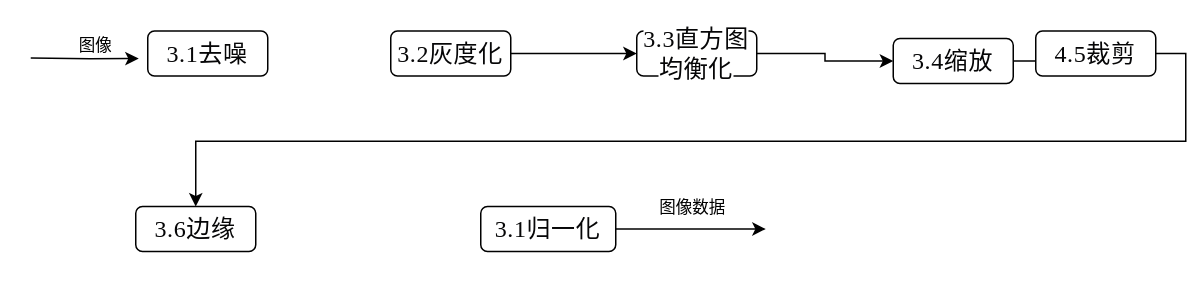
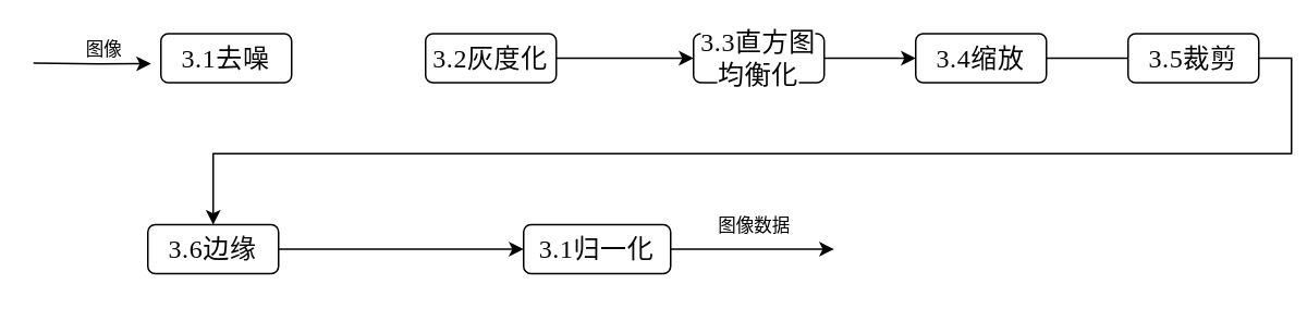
  <mxCell id="0" />
  <mxCell id="1" parent="0" />
  <mxCell id="2" value="&lt;span style=&quot;color: rgb(6, 6, 7); font-family: 宋体; font-size: 16px; letter-spacing: 0.4px; background-color: rgb(255, 255, 255);&quot;&gt;3.1去噪&lt;/span&gt;" style="rounded=1;whiteSpace=wrap;html=1;" vertex="1" parent="1"><mxGeometry x="98" y="20" width="80" height="30" as="geometry" /></mxCell>
  <mxCell id="3" style="edgeStyle=orthogonalEdgeStyle;rounded=0;orthogonalLoop=1;jettySize=auto;html=1;exitX=1;exitY=0.5;exitDx=0;exitDy=0;" edge="1" parent="1" source="4" target="6"><mxGeometry relative="1" as="geometry" /></mxCell>
  <mxCell id="4" value="&lt;span style=&quot;color: rgb(6, 6, 7); font-family: 宋体; font-size: 16px; letter-spacing: 0.4px; background-color: rgb(255, 255, 255);&quot;&gt;3.2灰度化&lt;/span&gt;" style="rounded=1;whiteSpace=wrap;html=1;" vertex="1" parent="1"><mxGeometry x="260" y="20" width="80" height="30" as="geometry" /></mxCell>
  <mxCell id="5" style="edgeStyle=orthogonalEdgeStyle;rounded=0;orthogonalLoop=1;jettySize=auto;html=1;exitX=1;exitY=0.5;exitDx=0;exitDy=0;" edge="1" parent="1" source="6" target="10"><mxGeometry relative="1" as="geometry" /></mxCell>
  <mxCell id="6" value="&lt;span style=&quot;color: rgb(6, 6, 7); font-family: 宋体; font-size: 16px; letter-spacing: 0.4px; background-color: rgb(255, 255, 255);&quot;&gt;3.3直方图均衡化&lt;/span&gt;" style="rounded=1;whiteSpace=wrap;html=1;" vertex="1" parent="1"><mxGeometry x="424" y="20" width="80" height="30" as="geometry" /></mxCell>
+ <mxCell id="7" style="edgeStyle=orthogonalEdgeStyle;rounded=0;orthogonalLoop=1;jettySize=auto;html=1;exitX=1;exitY=0.5;exitDx=0;exitDy=0;entryX=0;entryY=0.5;entryDx=0;entryDy=0;" edge="1" parent="1" source="8" target="15"><mxGeometry relative="1" as="geometry" /></mxCell>
  <mxCell id="8" value="&lt;span style=&quot;color: rgb(6, 6, 7); font-family: 宋体; font-size: 16px; letter-spacing: 0.4px; background-color: rgb(255, 255, 255);&quot;&gt;3.6边缘&lt;/span&gt;" style="rounded=1;whiteSpace=wrap;html=1;" vertex="1" parent="1"><mxGeometry x="90" y="137" width="80" height="30" as="geometry" /></mxCell>
  <mxCell id="9" style="edgeStyle=orthogonalEdgeStyle;rounded=0;orthogonalLoop=1;jettySize=auto;html=1;exitX=1;exitY=0.5;exitDx=0;exitDy=0;endArrow=none;" edge="1" parent="1" source="10" target="12"><mxGeometry relative="1" as="geometry" /></mxCell>
- <mxCell id="10" value="&lt;span style=&quot;color: rgb(6, 6, 7); font-family: 宋体; font-size: 16px; letter-spacing: 0.4px; background-color: rgb(255, 255, 255);&quot;&gt;3.4缩放&lt;/span&gt;" style="rounded=1;whiteSpace=wrap;html=1;" vertex="1" parent="1"><mxGeometry x="595" y="25" width="80" height="30" as="geometry" /></mxCell>
+ <mxCell id="10" value="&lt;span style=&quot;color: rgb(6, 6, 7); font-family: 宋体; font-size: 16px; letter-spacing: 0.4px; background-color: rgb(255, 255, 255);&quot;&gt;3.4缩放&lt;/span&gt;" style="rounded=1;whiteSpace=wrap;html=1;" vertex="1" parent="1"><mxGeometry x="560" y="20" width="80" height="30" as="geometry" /></mxCell>
  <mxCell id="11" style="edgeStyle=orthogonalEdgeStyle;rounded=0;orthogonalLoop=1;jettySize=auto;html=1;exitX=1;exitY=0.5;exitDx=0;exitDy=0;entryX=0.5;entryY=0;entryDx=0;entryDy=0;" edge="1" parent="1" source="12" target="8"><mxGeometry relative="1" as="geometry" /></mxCell>
- <mxCell id="12" value="&lt;span style=&quot;color: rgb(6, 6, 7); font-family: 宋体; font-size: 16px; letter-spacing: 0.4px; background-color: rgb(255, 255, 255);&quot;&gt;4.5裁剪&lt;/span&gt;" style="rounded=1;whiteSpace=wrap;html=1;" vertex="1" parent="1"><mxGeometry x="690" y="20" width="80" height="30" as="geometry" /></mxCell>
+ <mxCell id="12" value="&lt;span style=&quot;color: rgb(6, 6, 7); font-family: 宋体; font-size: 16px; letter-spacing: 0.4px; background-color: rgb(255, 255, 255);&quot;&gt;3.5裁剪&lt;/span&gt;" style="rounded=1;whiteSpace=wrap;html=1;" vertex="1" parent="1"><mxGeometry x="690" y="20" width="80" height="30" as="geometry" /></mxCell>
  <mxCell id="13" style="edgeStyle=orthogonalEdgeStyle;rounded=0;orthogonalLoop=1;jettySize=auto;html=1;exitX=1;exitY=0.5;exitDx=0;exitDy=0;" edge="1" parent="1" source="15"><mxGeometry relative="1" as="geometry"><mxPoint x="510" y="152" as="targetPoint" /></mxGeometry></mxCell>
  <mxCell id="14" value="图像数据" style="edgeLabel;html=1;align=center;verticalAlign=middle;resizable=0;points=[];" vertex="1" connectable="0" parent="13"><mxGeometry x="-0.192" y="4" relative="1" as="geometry"><mxPoint x="9" y="-11" as="offset" /></mxGeometry></mxCell>
  <mxCell id="15" value="&lt;font face=&quot;宋体&quot; color=&quot;#060607&quot;&gt;&lt;span style=&quot;font-size: 16px; letter-spacing: 0.4px;&quot;&gt;3.1归一化&lt;/span&gt;&lt;/font&gt;" style="rounded=1;whiteSpace=wrap;html=1;" vertex="1" parent="1"><mxGeometry x="320" y="137" width="90" height="30" as="geometry" /></mxCell>
  <mxCell id="16" style="edgeStyle=orthogonalEdgeStyle;rounded=0;orthogonalLoop=1;jettySize=auto;html=1;entryX=-0.075;entryY=0.613;entryDx=0;entryDy=0;entryPerimeter=0;" edge="1" parent="1" target="2"><mxGeometry relative="1" as="geometry"><mxPoint x="20" y="38" as="sourcePoint" /><mxPoint x="280" y="55" as="targetPoint" /></mxGeometry></mxCell>
  <mxCell id="17" value="图像" style="edgeLabel;html=1;align=center;verticalAlign=middle;resizable=0;points=[];" vertex="1" connectable="0" parent="16"><mxGeometry x="-0.154" y="7" relative="1" as="geometry"><mxPoint x="12" y="-2" as="offset" /></mxGeometry></mxCell>
